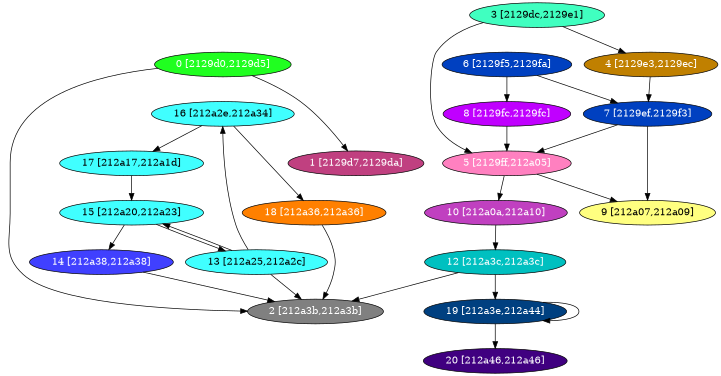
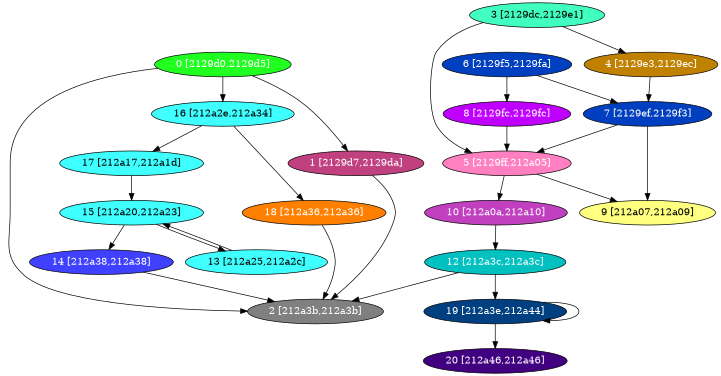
  digraph {
    node [fillcolor="#40FFFF" fontcolor="#ffffff" shape=oval style=filled]
    n1 [fillcolor="#20FF20" label="0 [2129d0,2129d5]"]
    n2 [fillcolor="#C04080" label="1 [2129d7,2129da]"]
    n3 [fillcolor="#808080" label="2 [212a3b,212a3b]"]
    n4 [fillcolor="#40FFC0" fontcolor="#000000" label="3 [2129dc,2129e1]"]
    n5 [fillcolor="#C08000" label="4 [2129e3,2129ec]"]
    n6 [fillcolor="#FF80C0" label="5 [2129ff,212a05]"]
    n7 [fillcolor="#0040C0" label="7 [2129ef,2129f3]"]
    n8 [fillcolor="#FFFF80" fontcolor="#000000" label="9 [212a07,212a09]"]
    n9 [fillcolor="#C040C0" label="10 [212a0a,212a10]"]
    n10 [fillcolor="#00C0C0" label="12 [212a3c,212a3c]"]
    n11 [fillcolor="#0040C0" label="6 [2129f5,2129fa]"]
    n12 [fillcolor="#C000FF" label="8 [2129fc,2129fc]"]
    n13 [fillcolor="#004080" label="19 [212a3e,212a44]"]
    n14 [fontcolor="#000000" label="17 [212a17,212a1d]"]
    n15 [fontcolor="#000000" label="15 [212a20,212a23]"]
    n16 [fillcolor="#400080" label="20 [212a46,212a46]"]
    n17 [fontcolor="#000000" label="13 [212a25,212a2c]"]
    n18 [fontcolor="#000000" label="16 [212a2e,212a34]"]
    n19 [fillcolor="#4040FF" label="14 [212a38,212a38]"]
    n20 [fillcolor="#FF8000" label="18 [212a36,212a36]"]
    n1 -> n2
    n1 -> n3
-   n17 -> n3
+   n2 -> n3
    n4 -> n5
    n4 -> n6
    n5 -> n7
    n6 -> n8
    n6 -> n9
    n7 -> n6
    n7 -> n8
    n9 -> n10
    n10 -> n3
    n10 -> n13
    n11 -> n7
    n11 -> n12
    n12 -> n6
    n13 -> n13
    n13 -> n16
    n14 -> n15
    n15 -> n17
    n15 -> n19
    n17 -> n15
-   n17 -> n18
+   n1 -> n18
    n18 -> n14
    n18 -> n20
    n19 -> n3
    n20 -> n3
  }
